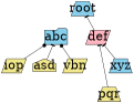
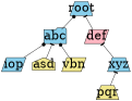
  digraph {
    rankdir=BT
    node [fillcolor=khaki fixedsize=shape fontcolor=black fontsize=32 margin=0 shape=trapezium style=filled]
    edge [arrowhead=tee]
    root [fillcolor=skyblue fixedsize=true width=0.8]
    abc [fillcolor=skyblue shape=folder width=0.8]
    def [fillcolor=lightpink shape=parallelogram width=0.8]
-   iop [shape=parallelogram width=0.8]
+   iop [fillcolor=skyblue shape=parallelogram width=0.8]
    asd [shape=house width=0.8]
    vbn [shape=parallelogram width=0.8]
    pqr [width=0.8]
    xyz [fillcolor=skyblue width=0.8]
    subgraph sub_1 {
      root
      abc
      def
      iop
      asd
      vbn
      pqr
      xyz
    }
+   abc -> root [arrowhead=dot]
    def -> root
    iop -> abc [arrowhead=dot]
    asd -> abc
    vbn -> abc [arrowhead=dot]
-   pqr -> def
+   pqr -> xyz
    xyz -> def
  }
